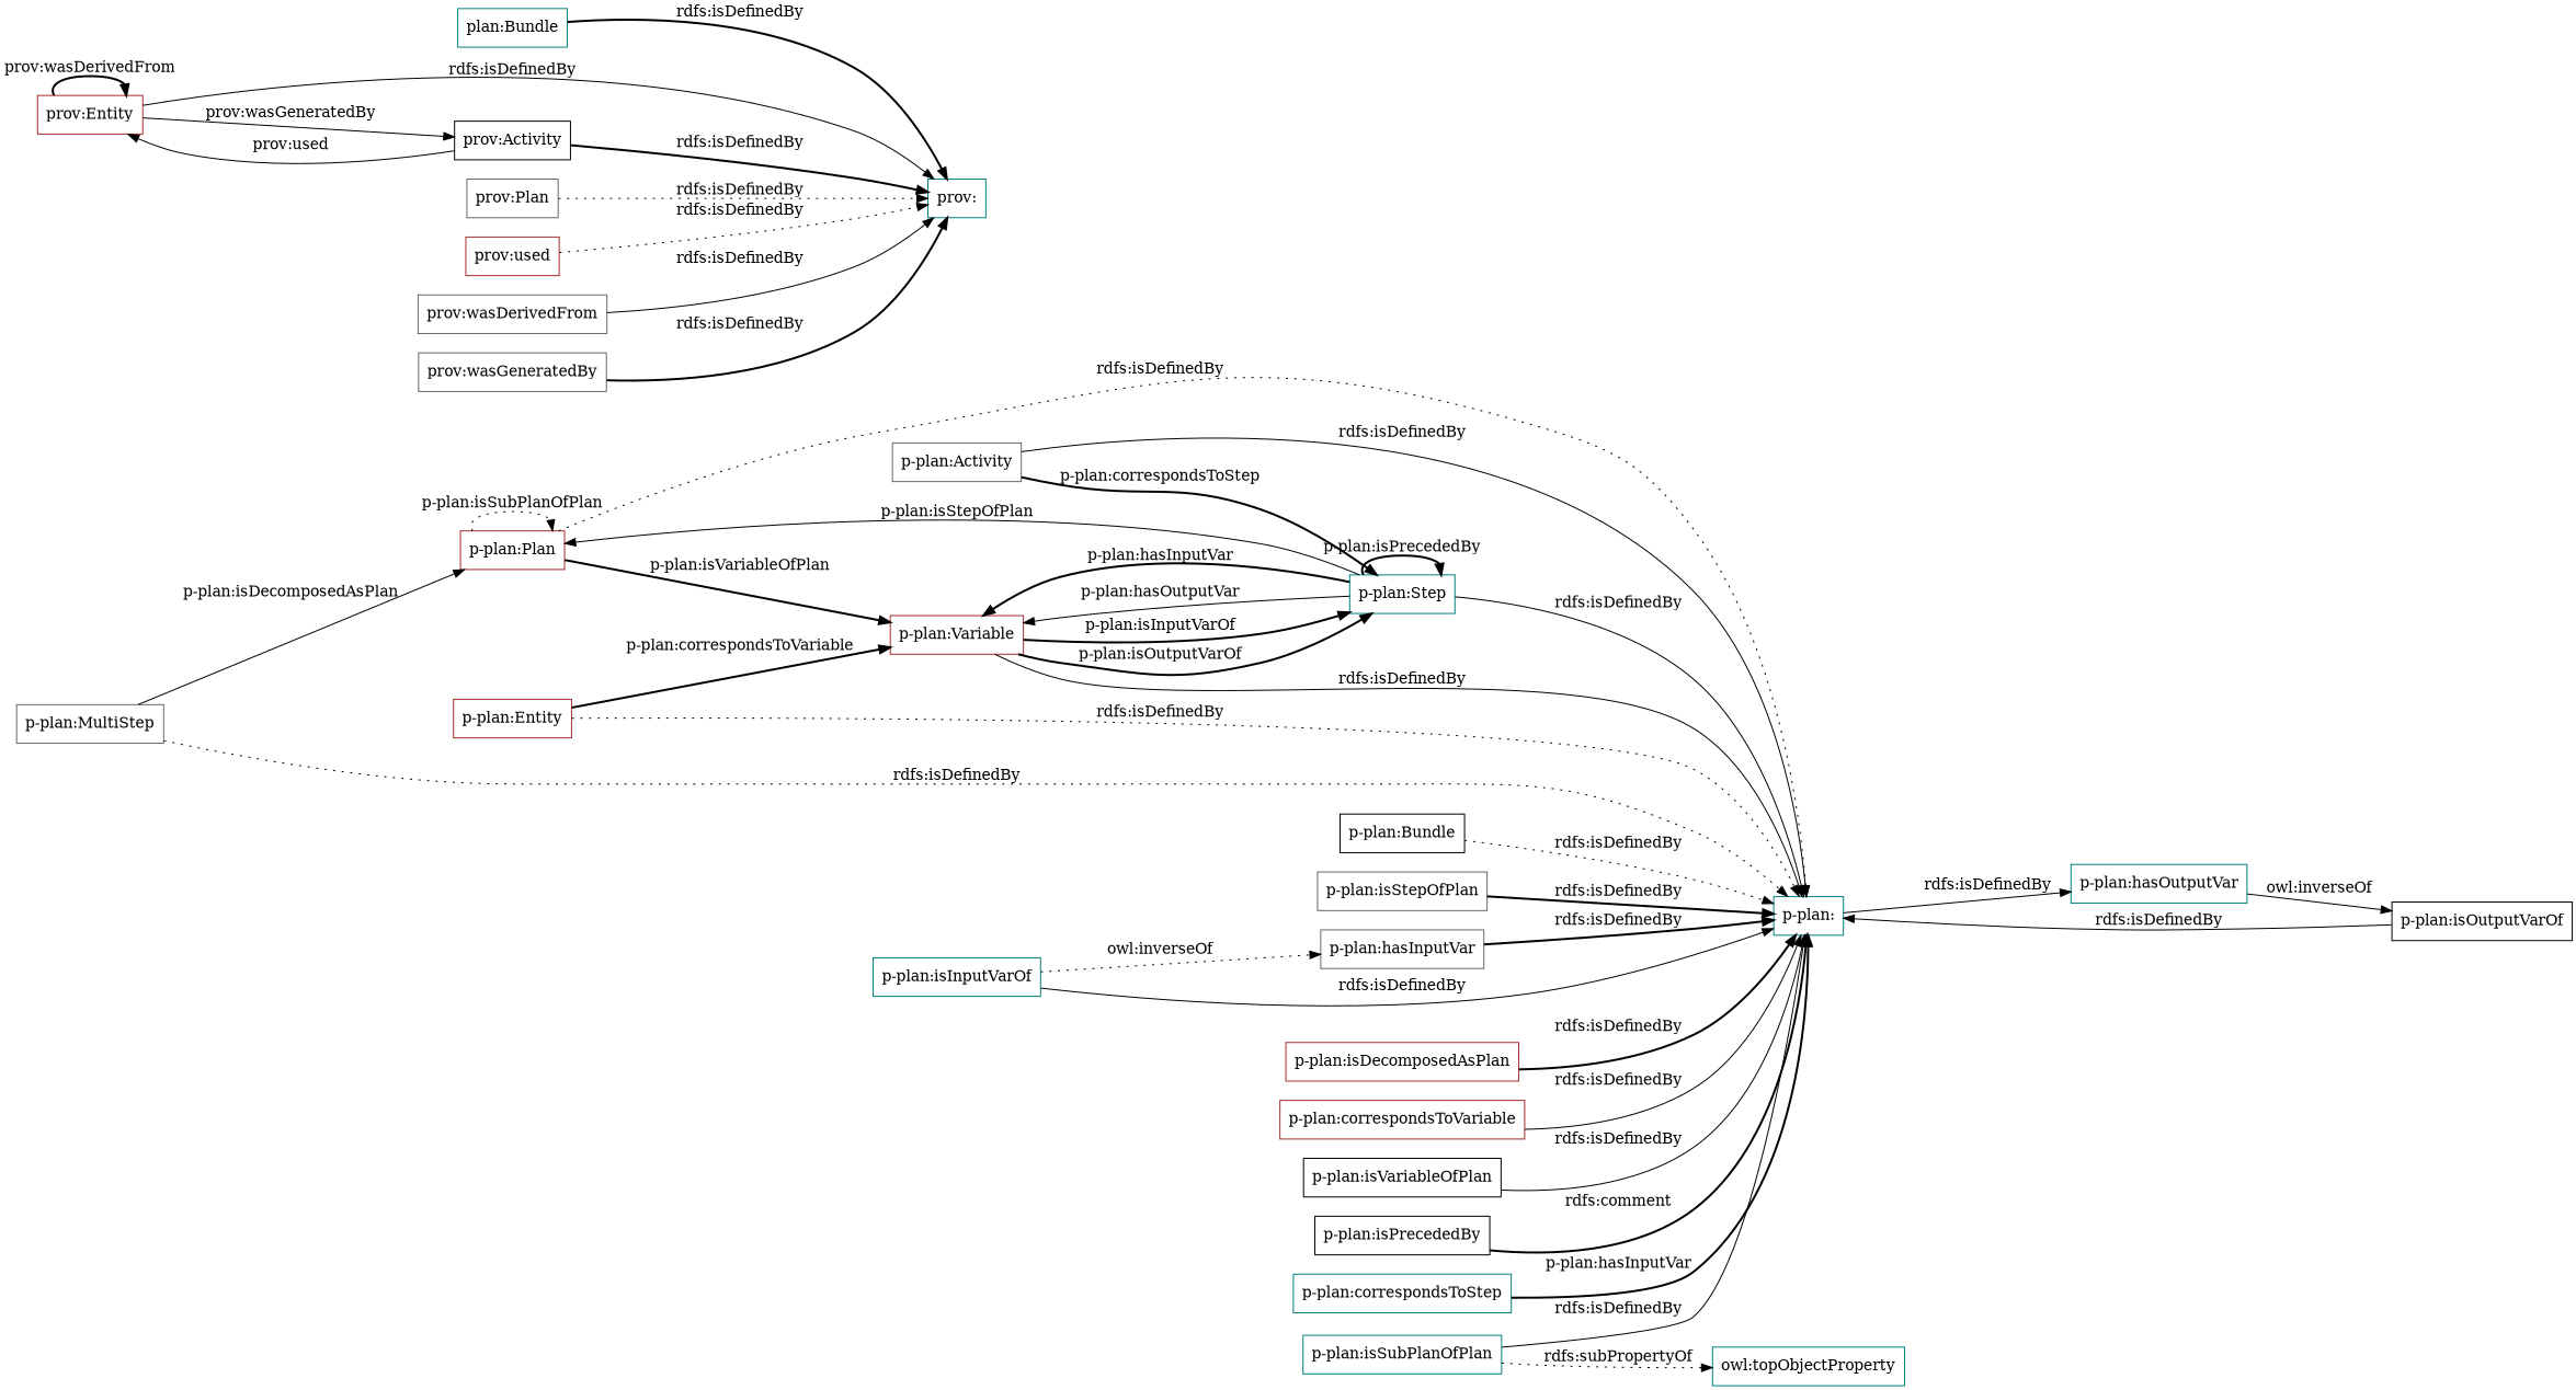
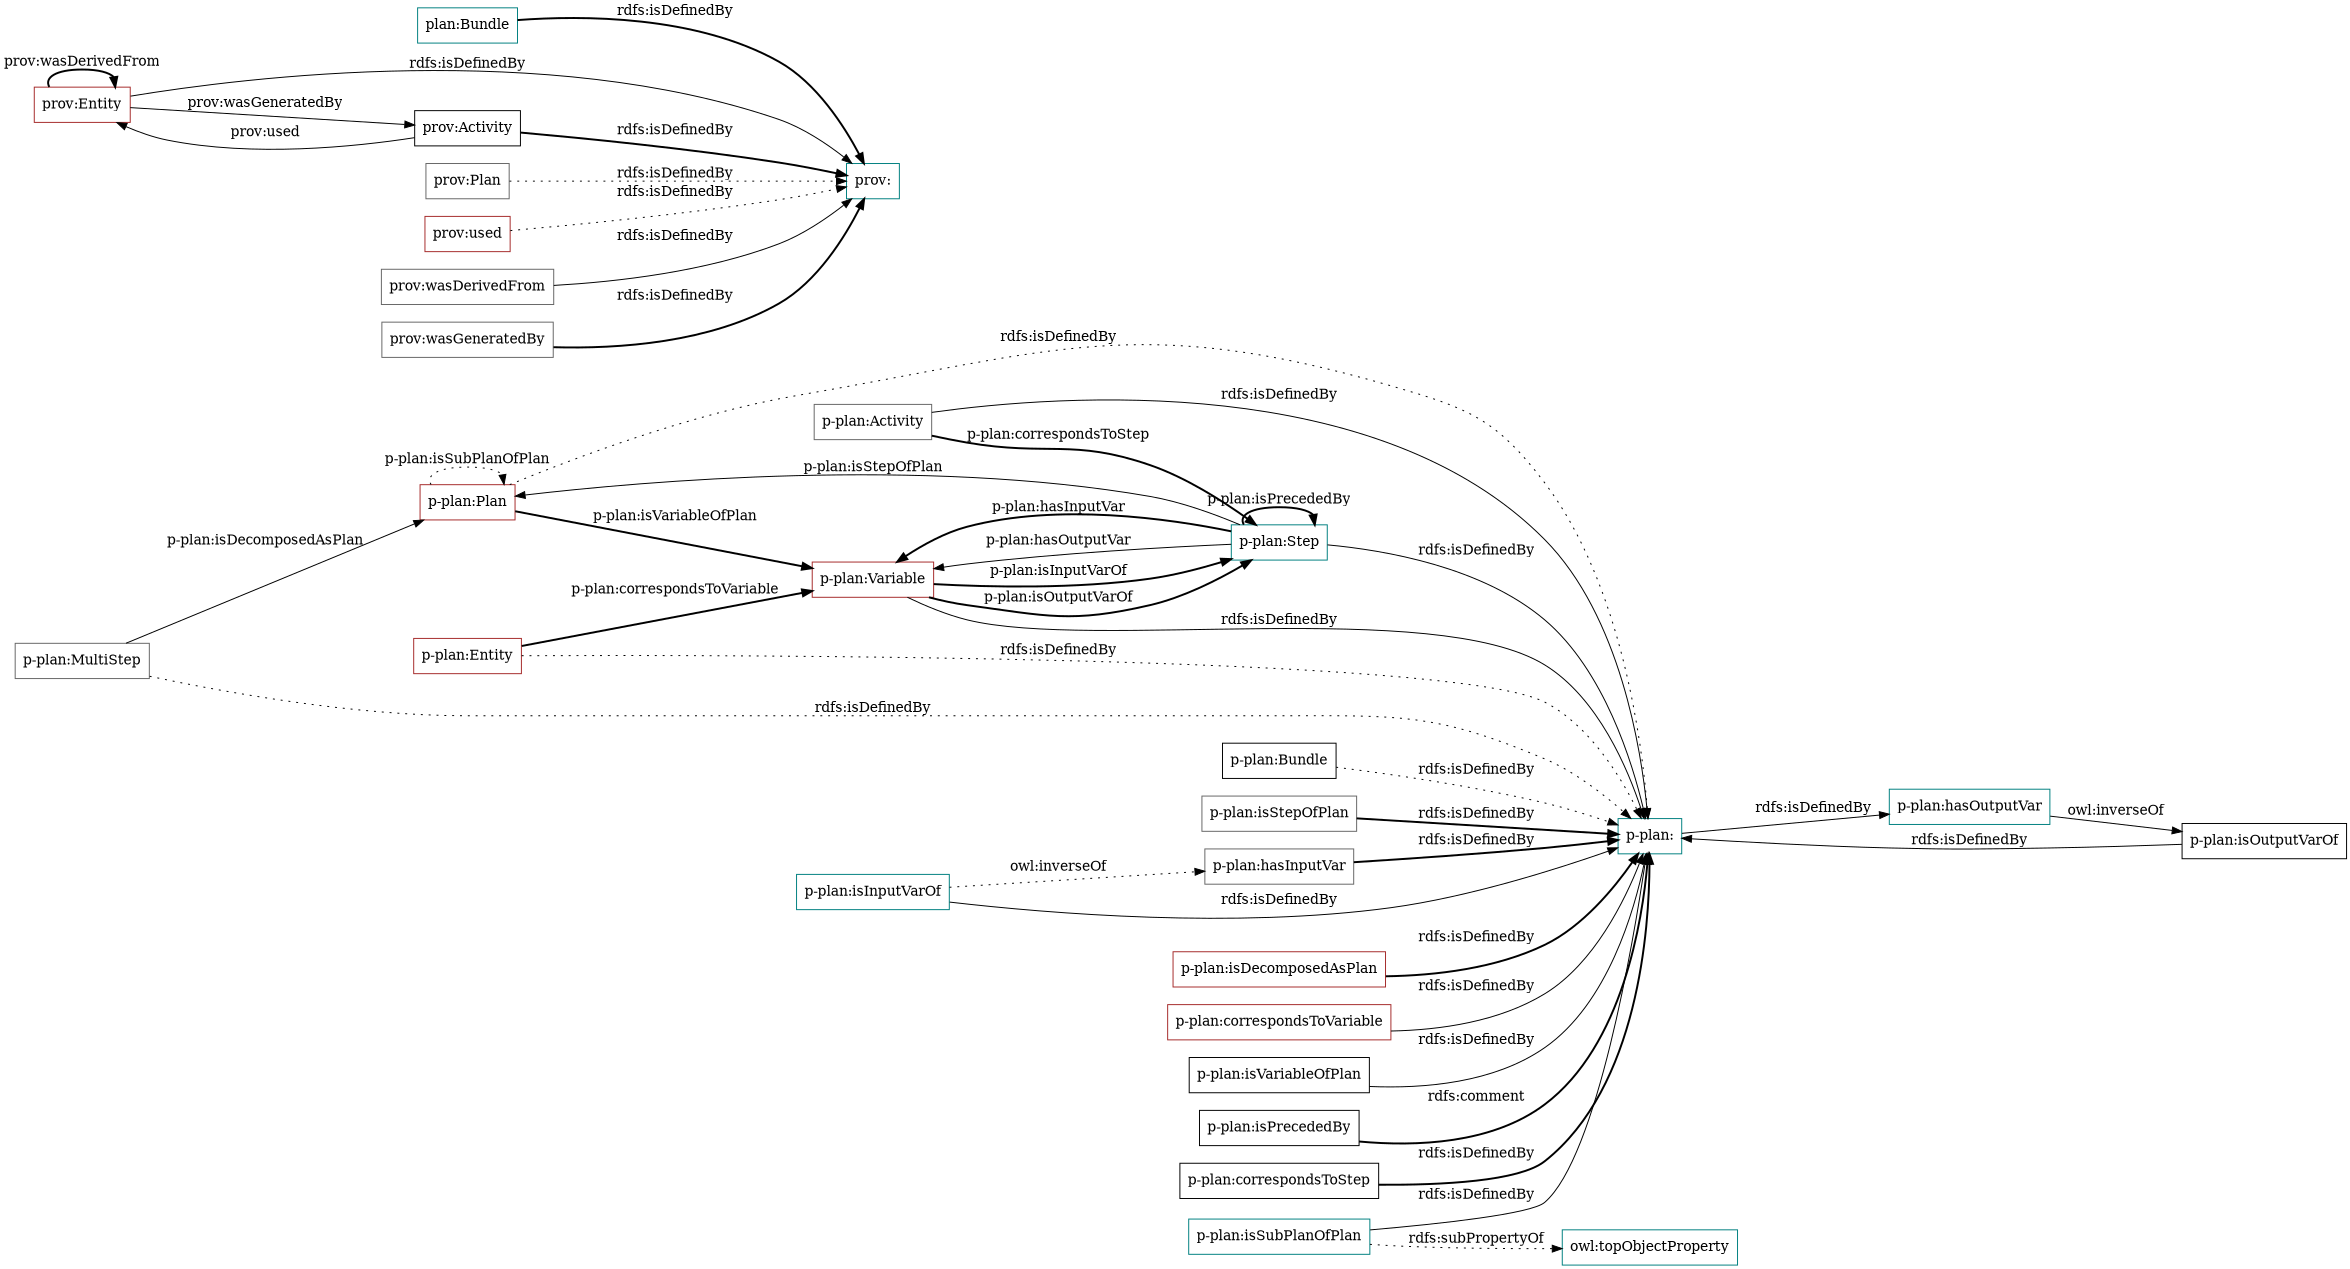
  digraph {
    rankdir=LR
    node [color=teal shape=rectangle]
    edge [style=solid]
    "p-plan:Plan" [color=brown]
    "p-plan:MultiStep" [color=gray40]
    "p-plan:"
    "p-plan:Variable" [color=brown]
    "p-plan:hasOutputVar"
    "p-plan:Activity" [color=gray40]
    "p-plan:Step"
    "p-plan:Entity" [color=brown]
    "p-plan:Bundle" [color=black]
    n10 [label="plan:Bundle"]
    "prov:"
    "prov:Entity" [color=brown]
    "prov:Activity" [color=black]
    "prov:Plan" [color=gray40]
    "p-plan:isStepOfPlan" [color=gray40]
    "p-plan:hasInputVar" [color=gray40]
    "prov:used" [color=brown]
    "p-plan:isDecomposedAsPlan" [color=brown]
    "p-plan:correspondsToVariable" [color=brown]
    "prov:wasDerivedFrom" [color=gray40]
    "p-plan:isVariableOfPlan" [color=black]
    "p-plan:isOutputVarOf" [color=black]
    "p-plan:isPrecededBy" [color=black]
    "prov:wasGeneratedBy" [color=gray40]
-   "p-plan:correspondsToStep"
+   "p-plan:correspondsToStep" [color=black]
    "p-plan:isInputVarOf"
    "p-plan:isSubPlanOfPlan"
    "owl:topObjectProperty"
    "p-plan:Plan" -> "p-plan:Plan" [label="p-plan:isSubPlanOfPlan" style=dotted]
    "p-plan:Plan" -> "p-plan:" [label="rdfs:isDefinedBy" style=dotted]
    "p-plan:Plan" -> "p-plan:Variable" [label="p-plan:isVariableOfPlan" style=bold]
    "p-plan:MultiStep" -> "p-plan:Plan" [label="p-plan:isDecomposedAsPlan"]
    "p-plan:MultiStep" -> "p-plan:" [label="rdfs:isDefinedBy" style=dotted]
    "p-plan:" -> "p-plan:hasOutputVar" [label="rdfs:isDefinedBy"]
    "p-plan:Variable" -> "p-plan:" [label="rdfs:isDefinedBy"]
    "p-plan:Variable" -> "p-plan:Step" [label="p-plan:isInputVarOf" style=bold]
    "p-plan:Variable" -> "p-plan:Step" [label="p-plan:isOutputVarOf" style=bold]
    "p-plan:hasOutputVar" -> "p-plan:isOutputVarOf" [label="owl:inverseOf"]
    "p-plan:Activity" -> "p-plan:" [label="rdfs:isDefinedBy"]
    "p-plan:Activity" -> "p-plan:Step" [label="p-plan:correspondsToStep" style=bold]
    "p-plan:Step" -> "p-plan:Plan" [label="p-plan:isStepOfPlan"]
    "p-plan:Step" -> "p-plan:" [label="rdfs:isDefinedBy"]
    "p-plan:Step" -> "p-plan:Variable" [label="p-plan:hasInputVar" style=bold]
    "p-plan:Step" -> "p-plan:Variable" [label="p-plan:hasOutputVar"]
    "p-plan:Step" -> "p-plan:Step" [label="p-plan:isPrecededBy" style=bold]
    "p-plan:Entity" -> "p-plan:" [label="rdfs:isDefinedBy" style=dotted]
    "p-plan:Entity" -> "p-plan:Variable" [label="p-plan:correspondsToVariable" style=bold]
    "p-plan:Bundle" -> "p-plan:" [label="rdfs:isDefinedBy" style=dotted]
    n10 -> "prov:" [label="rdfs:isDefinedBy" style=bold]
    "prov:Entity" -> "prov:" [label="rdfs:isDefinedBy"]
    "prov:Entity" -> "prov:Entity" [label="prov:wasDerivedFrom" style=bold]
    "prov:Entity" -> "prov:Activity" [label="prov:wasGeneratedBy"]
    "prov:Activity" -> "prov:" [label="rdfs:isDefinedBy" style=bold]
    "prov:Activity" -> "prov:Entity" [label="prov:used"]
    "prov:Plan" -> "prov:" [label="rdfs:isDefinedBy" style=dotted]
    "p-plan:isStepOfPlan" -> "p-plan:" [label="rdfs:isDefinedBy" style=bold]
    "p-plan:hasInputVar" -> "p-plan:" [label="rdfs:isDefinedBy" style=bold]
    "prov:used" -> "prov:" [label="rdfs:isDefinedBy" style=dotted]
    "p-plan:isDecomposedAsPlan" -> "p-plan:" [label="rdfs:isDefinedBy" style=bold]
    "p-plan:correspondsToVariable" -> "p-plan:" [label="rdfs:isDefinedBy"]
    "prov:wasDerivedFrom" -> "prov:" [label="rdfs:isDefinedBy"]
    "p-plan:isVariableOfPlan" -> "p-plan:" [label="rdfs:isDefinedBy"]
    "p-plan:isOutputVarOf" -> "p-plan:" [label="rdfs:isDefinedBy"]
    "p-plan:isPrecededBy" -> "p-plan:" [label="rdfs:comment" style=bold]
    "prov:wasGeneratedBy" -> "prov:" [label="rdfs:isDefinedBy" style=bold]
-   "p-plan:correspondsToStep" -> "p-plan:" [label="p-plan:hasInputVar" style=bold]
+   "p-plan:correspondsToStep" -> "p-plan:" [label="rdfs:isDefinedBy" style=bold]
    "p-plan:isInputVarOf" -> "p-plan:" [label="rdfs:isDefinedBy"]
    "p-plan:isInputVarOf" -> "p-plan:hasInputVar" [label="owl:inverseOf" style=dotted]
    "p-plan:isSubPlanOfPlan" -> "p-plan:" [label="rdfs:isDefinedBy"]
    "p-plan:isSubPlanOfPlan" -> "owl:topObjectProperty" [label="rdfs:subPropertyOf" style=dotted]
  }
